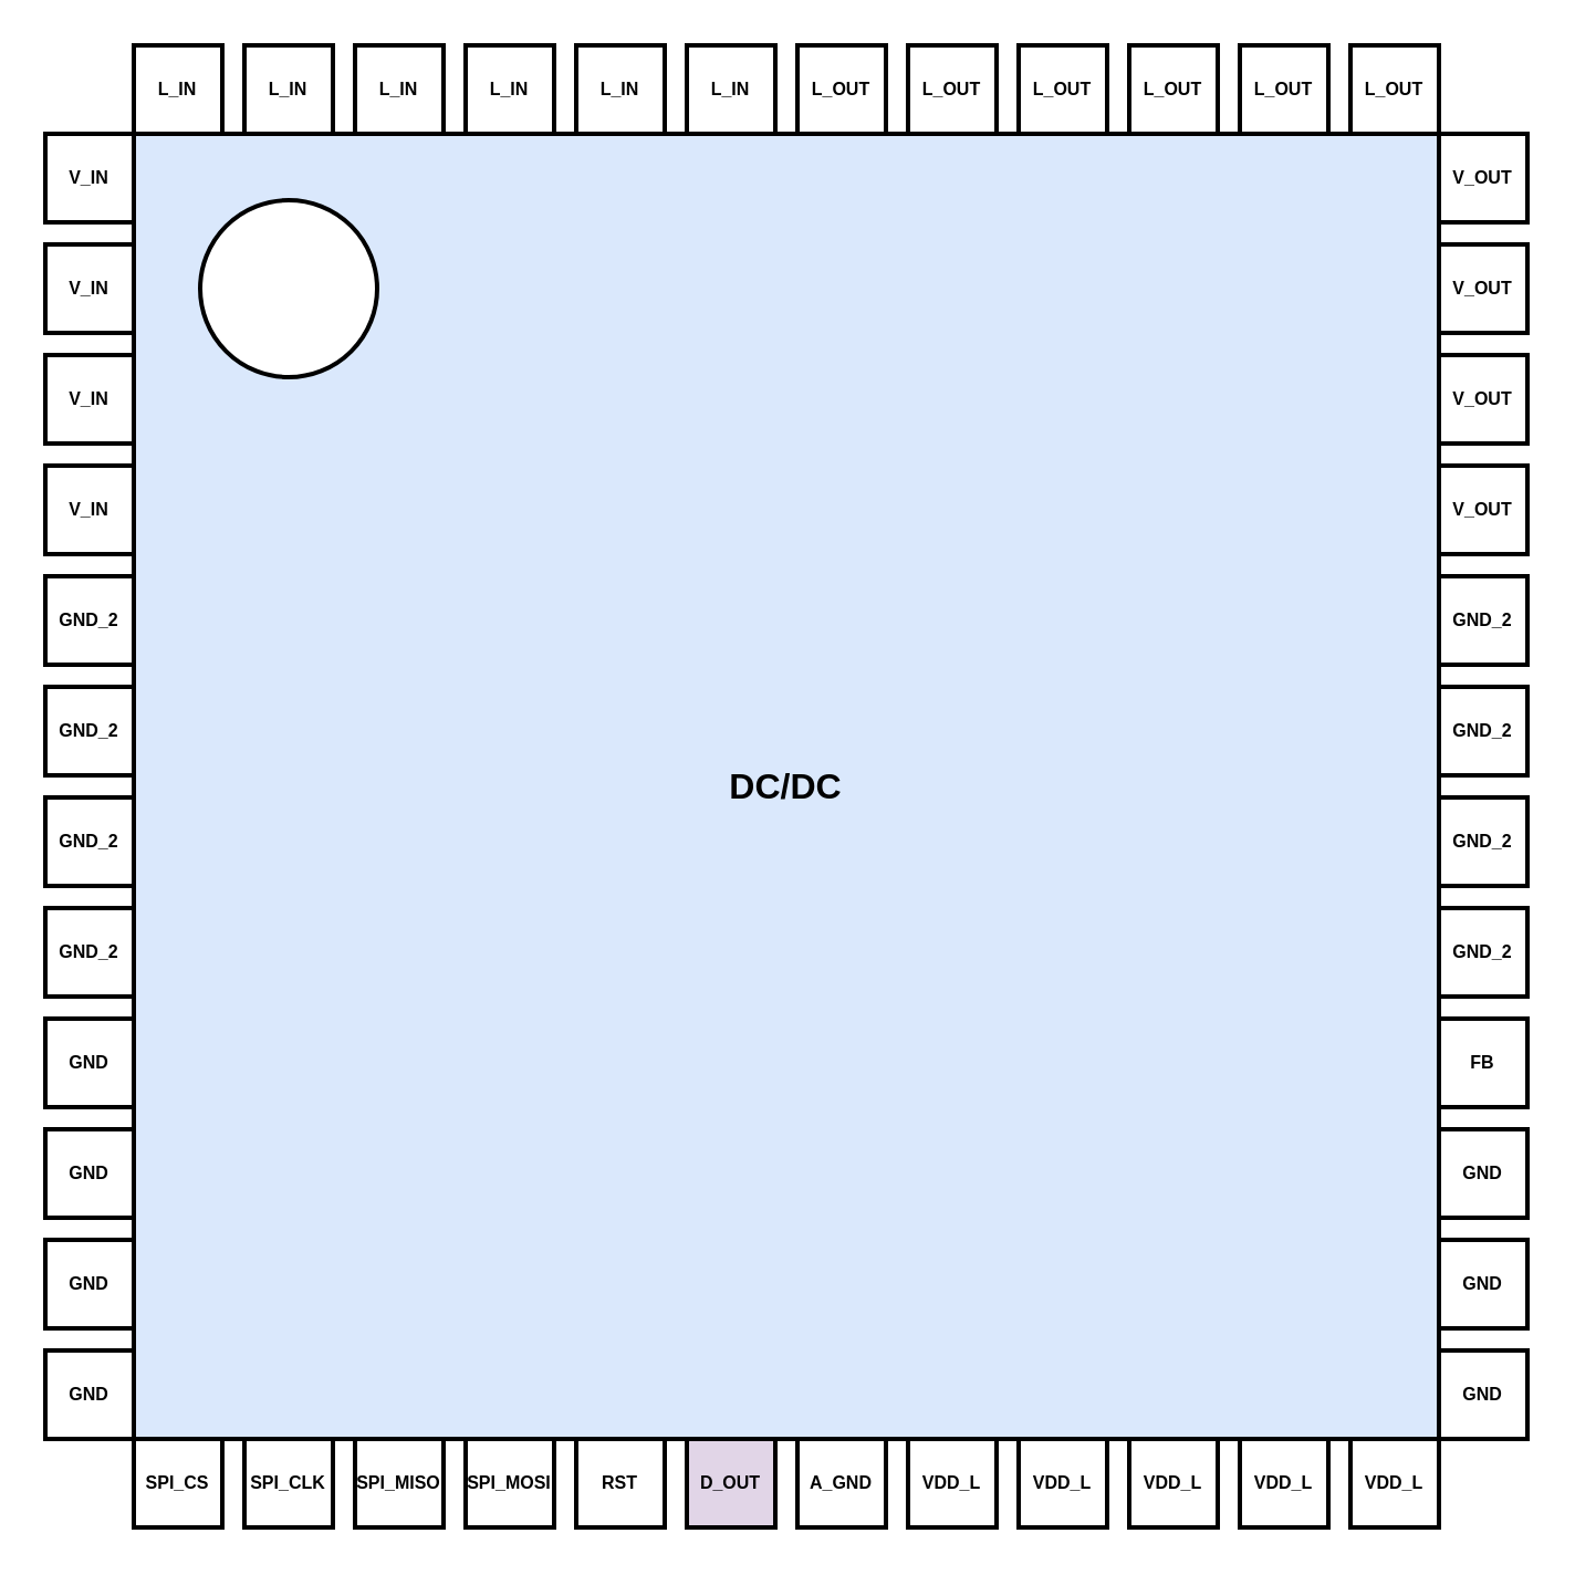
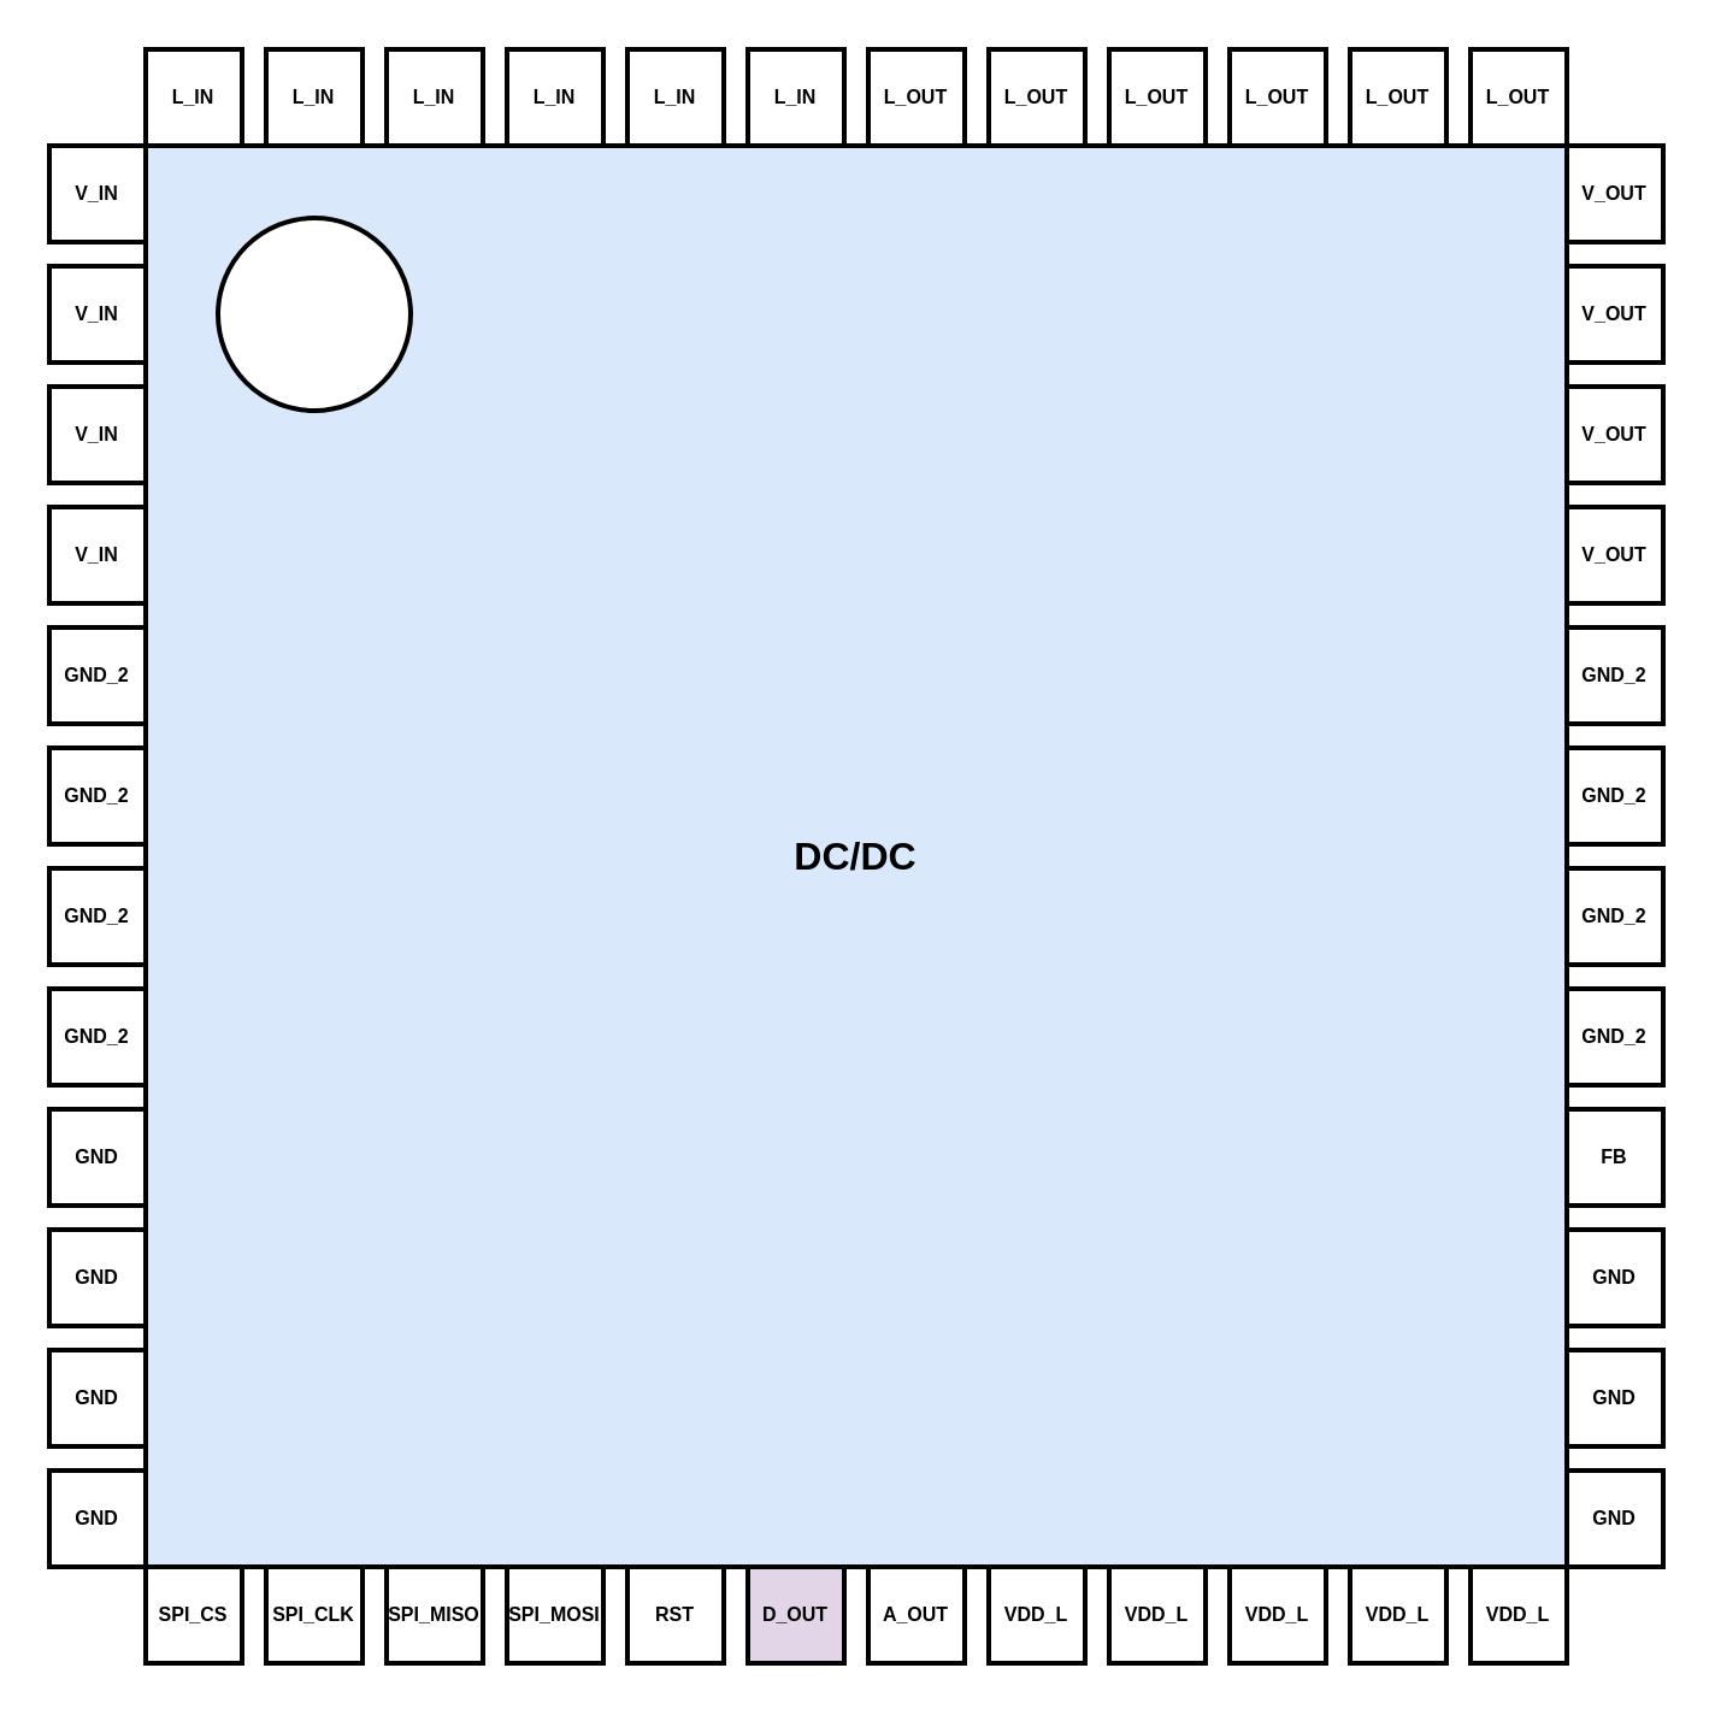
  <mxCell id="0" />
  <mxCell id="1" parent="0" />
  <mxCell id="2" value="&lt;font style=&quot;font-size: 16px;&quot;&gt;DC/DC&lt;/font&gt;" style="whiteSpace=wrap;html=1;aspect=fixed;fontSize=8;fontStyle=1;strokeWidth=2;fillColor=#dae8fc;" parent="1" vertex="1"><mxGeometry x="60" y="60" width="590" height="590" as="geometry" /></mxCell>
  <mxCell id="3" value="" style="group;fontSize=8;fontStyle=1;strokeWidth=2;" parent="1" vertex="1" connectable="0"><mxGeometry x="60" y="650" width="587" height="40" as="geometry" /></mxCell>
  <mxCell id="4" value="VDD_L" style="whiteSpace=wrap;html=1;aspect=fixed;fontSize=8;fontStyle=1;strokeWidth=2;" parent="3" vertex="1"><mxGeometry x="400" width="40" height="40" as="geometry" /></mxCell>
  <mxCell id="5" value="VDD_L" style="whiteSpace=wrap;html=1;aspect=fixed;fontSize=8;fontStyle=1;strokeWidth=2;" parent="3" vertex="1"><mxGeometry x="450" width="40" height="40" as="geometry" /></mxCell>
  <mxCell id="6" value="VDD_L" style="whiteSpace=wrap;html=1;aspect=fixed;fontSize=8;fontStyle=1;strokeWidth=2;" parent="3" vertex="1"><mxGeometry x="500" width="40" height="40" as="geometry" /></mxCell>
  <mxCell id="7" value="VDD_L" style="whiteSpace=wrap;html=1;aspect=fixed;fontSize=8;fontStyle=1;strokeWidth=2;" parent="3" vertex="1"><mxGeometry x="550" width="40" height="40" as="geometry" /></mxCell>
  <mxCell id="8" value="GND" style="whiteSpace=wrap;html=1;aspect=fixed;fontSize=8;fontStyle=1;strokeWidth=2;" parent="3" vertex="1"><mxGeometry width="40" height="40" as="geometry" /></mxCell>
  <mxCell id="9" value="GND" style="whiteSpace=wrap;html=1;aspect=fixed;fontSize=8;fontStyle=1;strokeWidth=2;" parent="3" vertex="1"><mxGeometry x="50" width="40" height="40" as="geometry" /></mxCell>
  <mxCell id="10" value="GND" style="whiteSpace=wrap;html=1;aspect=fixed;fontSize=8;fontStyle=1;strokeWidth=2;" parent="3" vertex="1"><mxGeometry x="100" width="40" height="40" as="geometry" /></mxCell>
  <mxCell id="11" value="GND" style="whiteSpace=wrap;html=1;aspect=fixed;fontSize=8;fontStyle=1;strokeWidth=2;" parent="3" vertex="1"><mxGeometry x="150" width="40" height="40" as="geometry" /></mxCell>
  <mxCell id="12" value="GND" style="whiteSpace=wrap;html=1;aspect=fixed;fontSize=8;fontStyle=1;strokeWidth=2;" parent="3" vertex="1"><mxGeometry x="200" width="40" height="40" as="geometry" /></mxCell>
  <mxCell id="13" value="GND" style="whiteSpace=wrap;html=1;aspect=fixed;fontSize=8;fontStyle=1;strokeWidth=2;" parent="3" vertex="1"><mxGeometry x="250" width="40" height="40" as="geometry" /></mxCell>
  <mxCell id="14" value="GND" style="whiteSpace=wrap;html=1;aspect=fixed;fontSize=8;fontStyle=1;strokeWidth=2;" parent="3" vertex="1"><mxGeometry x="300" width="40" height="40" as="geometry" /></mxCell>
  <mxCell id="15" value="GND" style="whiteSpace=wrap;html=1;aspect=fixed;fontSize=8;fontStyle=1;strokeWidth=2;" parent="3" vertex="1"><mxGeometry x="350" width="40" height="40" as="geometry" /></mxCell>
  <mxCell id="16" value="SPI_CS" style="whiteSpace=wrap;html=1;aspect=fixed;fontSize=8;fontStyle=1;strokeWidth=2;" parent="3" vertex="1"><mxGeometry width="40" height="40" as="geometry" /></mxCell>
  <mxCell id="17" value="SPI_CLK" style="whiteSpace=wrap;html=1;aspect=fixed;fontSize=8;fontStyle=1;strokeWidth=2;" parent="3" vertex="1"><mxGeometry x="50" width="40" height="40" as="geometry" /></mxCell>
  <mxCell id="18" value="SPI_MISO" style="whiteSpace=wrap;html=1;aspect=fixed;fontSize=8;fontStyle=1;strokeWidth=2;" parent="3" vertex="1"><mxGeometry x="100" width="40" height="40" as="geometry" /></mxCell>
  <mxCell id="19" value="SPI_MOSI" style="whiteSpace=wrap;html=1;aspect=fixed;fontSize=8;fontStyle=1;strokeWidth=2;" parent="3" vertex="1"><mxGeometry x="150" width="40" height="40" as="geometry" /></mxCell>
  <mxCell id="20" value="RST" style="whiteSpace=wrap;html=1;aspect=fixed;fontSize=8;fontStyle=1;strokeWidth=2;" parent="3" vertex="1"><mxGeometry x="200" width="40" height="40" as="geometry" /></mxCell>
  <mxCell id="21" value="D_OUT" style="whiteSpace=wrap;html=1;aspect=fixed;fontSize=8;fontStyle=1;strokeWidth=2;fillColor=#e1d5e7;" parent="3" vertex="1"><mxGeometry x="250" width="40" height="40" as="geometry" /></mxCell>
- <mxCell id="22" value="A_GND" style="whiteSpace=wrap;html=1;aspect=fixed;fontSize=8;fontStyle=1;strokeWidth=2;" parent="3" vertex="1"><mxGeometry x="300" width="40" height="40" as="geometry" /></mxCell>
+ <mxCell id="22" value="A_OUT" style="whiteSpace=wrap;html=1;aspect=fixed;fontSize=8;fontStyle=1;strokeWidth=2;" parent="3" vertex="1"><mxGeometry x="300" width="40" height="40" as="geometry" /></mxCell>
  <mxCell id="23" value="VDD_L" style="whiteSpace=wrap;html=1;aspect=fixed;fontSize=8;fontStyle=1;strokeWidth=2;" parent="3" vertex="1"><mxGeometry x="350" width="40" height="40" as="geometry" /></mxCell>
  <mxCell id="24" value="" style="group;fontSize=8;fontStyle=1;strokeWidth=2;" parent="1" vertex="1" connectable="0"><mxGeometry x="650" y="60" width="40" height="590" as="geometry" /></mxCell>
  <mxCell id="25" value="GND_2" style="whiteSpace=wrap;html=1;aspect=fixed;fontSize=8;fontStyle=1;strokeWidth=2;" parent="24" vertex="1"><mxGeometry y="200" width="40" height="40" as="geometry" /></mxCell>
  <mxCell id="26" value="GND_2" style="whiteSpace=wrap;html=1;aspect=fixed;fontSize=8;fontStyle=1;strokeWidth=2;" parent="24" vertex="1"><mxGeometry y="250" width="40" height="40" as="geometry" /></mxCell>
  <mxCell id="27" value="GND_2" style="whiteSpace=wrap;html=1;aspect=fixed;fontSize=8;fontStyle=1;strokeWidth=2;" parent="24" vertex="1"><mxGeometry y="300" width="40" height="40" as="geometry" /></mxCell>
  <mxCell id="28" value="GND_2" style="whiteSpace=wrap;html=1;aspect=fixed;fontSize=8;fontStyle=1;strokeWidth=2;" parent="24" vertex="1"><mxGeometry y="350" width="40" height="40" as="geometry" /></mxCell>
  <mxCell id="29" value="FB" style="whiteSpace=wrap;html=1;aspect=fixed;fontSize=8;fontStyle=1;strokeWidth=2;" parent="24" vertex="1"><mxGeometry y="400" width="40" height="40" as="geometry" /></mxCell>
  <mxCell id="30" value="GND" style="whiteSpace=wrap;html=1;aspect=fixed;fontSize=8;fontStyle=1;strokeWidth=2;" parent="24" vertex="1"><mxGeometry y="450" width="40" height="40" as="geometry" /></mxCell>
  <mxCell id="31" value="GND" style="whiteSpace=wrap;html=1;aspect=fixed;fontSize=8;fontStyle=1;strokeWidth=2;" parent="24" vertex="1"><mxGeometry y="500" width="40" height="40" as="geometry" /></mxCell>
  <mxCell id="32" value="GND" style="whiteSpace=wrap;html=1;aspect=fixed;fontSize=8;fontStyle=1;strokeWidth=2;" parent="24" vertex="1"><mxGeometry y="550" width="40" height="40" as="geometry" /></mxCell>
  <mxCell id="33" value="V_OUT" style="whiteSpace=wrap;html=1;aspect=fixed;fontSize=8;fontStyle=1;strokeWidth=2;" parent="24" vertex="1"><mxGeometry width="40" height="40" as="geometry" /></mxCell>
  <mxCell id="34" value="V_OUT" style="whiteSpace=wrap;html=1;aspect=fixed;fontSize=8;fontStyle=1;strokeWidth=2;" parent="24" vertex="1"><mxGeometry y="50" width="40" height="40" as="geometry" /></mxCell>
  <mxCell id="35" value="V_OUT" style="whiteSpace=wrap;html=1;aspect=fixed;fontSize=8;fontStyle=1;strokeWidth=2;" parent="24" vertex="1"><mxGeometry y="100" width="40" height="40" as="geometry" /></mxCell>
  <mxCell id="36" value="V_OUT" style="whiteSpace=wrap;html=1;aspect=fixed;fontSize=8;fontStyle=1;strokeWidth=2;" parent="24" vertex="1"><mxGeometry y="150" width="40" height="40" as="geometry" /></mxCell>
  <mxCell id="37" value="" style="group;fontSize=8;fontStyle=1;strokeWidth=2;" parent="1" vertex="1" connectable="0"><mxGeometry x="20" y="60" width="40" height="590" as="geometry" /></mxCell>
  <mxCell id="38" value="GND_2" style="whiteSpace=wrap;html=1;aspect=fixed;fontSize=8;fontStyle=1;strokeWidth=2;" parent="37" vertex="1"><mxGeometry y="200" width="40" height="40" as="geometry" /></mxCell>
  <mxCell id="39" value="GND_2" style="whiteSpace=wrap;html=1;aspect=fixed;fontSize=8;fontStyle=1;strokeWidth=2;" parent="37" vertex="1"><mxGeometry y="250" width="40" height="40" as="geometry" /></mxCell>
  <mxCell id="40" value="GND_2" style="whiteSpace=wrap;html=1;aspect=fixed;fontSize=8;fontStyle=1;strokeWidth=2;" parent="37" vertex="1"><mxGeometry y="300" width="40" height="40" as="geometry" /></mxCell>
  <mxCell id="41" value="GND_2" style="whiteSpace=wrap;html=1;aspect=fixed;fontSize=8;fontStyle=1;strokeWidth=2;" parent="37" vertex="1"><mxGeometry y="350" width="40" height="40" as="geometry" /></mxCell>
  <mxCell id="42" value="GND" style="whiteSpace=wrap;html=1;aspect=fixed;fontSize=8;fontStyle=1;strokeWidth=2;" parent="37" vertex="1"><mxGeometry y="400" width="40" height="40" as="geometry" /></mxCell>
  <mxCell id="43" value="GND" style="whiteSpace=wrap;html=1;aspect=fixed;fontSize=8;fontStyle=1;strokeWidth=2;" parent="37" vertex="1"><mxGeometry y="450" width="40" height="40" as="geometry" /></mxCell>
  <mxCell id="44" value="GND" style="whiteSpace=wrap;html=1;aspect=fixed;fontSize=8;fontStyle=1;strokeWidth=2;" parent="37" vertex="1"><mxGeometry y="500" width="40" height="40" as="geometry" /></mxCell>
  <mxCell id="45" value="GND" style="whiteSpace=wrap;html=1;aspect=fixed;fontSize=8;fontStyle=1;strokeWidth=2;" parent="37" vertex="1"><mxGeometry y="550" width="40" height="40" as="geometry" /></mxCell>
  <mxCell id="46" value="V_IN" style="whiteSpace=wrap;html=1;aspect=fixed;fontSize=8;fontStyle=1;strokeWidth=2;" parent="37" vertex="1"><mxGeometry width="40" height="40" as="geometry" /></mxCell>
  <mxCell id="47" value="V_IN" style="whiteSpace=wrap;html=1;aspect=fixed;fontSize=8;fontStyle=1;strokeWidth=2;" parent="37" vertex="1"><mxGeometry y="50" width="40" height="40" as="geometry" /></mxCell>
  <mxCell id="48" value="V_IN" style="whiteSpace=wrap;html=1;aspect=fixed;fontSize=8;fontStyle=1;strokeWidth=2;" parent="37" vertex="1"><mxGeometry y="100" width="40" height="40" as="geometry" /></mxCell>
  <mxCell id="49" value="V_IN" style="whiteSpace=wrap;html=1;aspect=fixed;fontSize=8;fontStyle=1;strokeWidth=2;" parent="37" vertex="1"><mxGeometry y="150" width="40" height="40" as="geometry" /></mxCell>
  <mxCell id="50" value="" style="group;fontSize=8;fontStyle=1;strokeWidth=2;" parent="1" vertex="1" connectable="0"><mxGeometry x="60" y="20" width="587" height="40" as="geometry" /></mxCell>
  <mxCell id="51" value="L_OUT" style="whiteSpace=wrap;html=1;aspect=fixed;fontSize=8;fontStyle=1;strokeWidth=2;" parent="50" vertex="1"><mxGeometry x="400" width="40" height="40" as="geometry" /></mxCell>
  <mxCell id="52" value="L_OUT" style="whiteSpace=wrap;html=1;aspect=fixed;fontSize=8;fontStyle=1;strokeWidth=2;" parent="50" vertex="1"><mxGeometry x="450" width="40" height="40" as="geometry" /></mxCell>
  <mxCell id="53" value="L_OUT" style="whiteSpace=wrap;html=1;aspect=fixed;fontSize=8;fontStyle=1;strokeWidth=2;" parent="50" vertex="1"><mxGeometry x="500" width="40" height="40" as="geometry" /></mxCell>
  <mxCell id="54" value="L_OUT" style="whiteSpace=wrap;html=1;aspect=fixed;fontSize=8;fontStyle=1;strokeWidth=2;" parent="50" vertex="1"><mxGeometry x="550" width="40" height="40" as="geometry" /></mxCell>
  <mxCell id="55" value="GND" style="whiteSpace=wrap;html=1;aspect=fixed;fontSize=8;fontStyle=1;strokeWidth=2;" parent="50" vertex="1"><mxGeometry width="40" height="40" as="geometry" /></mxCell>
  <mxCell id="56" value="GND" style="whiteSpace=wrap;html=1;aspect=fixed;fontSize=8;fontStyle=1;strokeWidth=2;" parent="50" vertex="1"><mxGeometry x="50" width="40" height="40" as="geometry" /></mxCell>
  <mxCell id="57" value="GND" style="whiteSpace=wrap;html=1;aspect=fixed;fontSize=8;fontStyle=1;strokeWidth=2;" parent="50" vertex="1"><mxGeometry x="100" width="40" height="40" as="geometry" /></mxCell>
  <mxCell id="58" value="GND" style="whiteSpace=wrap;html=1;aspect=fixed;fontSize=8;fontStyle=1;strokeWidth=2;" parent="50" vertex="1"><mxGeometry x="150" width="40" height="40" as="geometry" /></mxCell>
  <mxCell id="59" value="GND" style="whiteSpace=wrap;html=1;aspect=fixed;fontSize=8;fontStyle=1;strokeWidth=2;" parent="50" vertex="1"><mxGeometry x="200" width="40" height="40" as="geometry" /></mxCell>
  <mxCell id="60" value="GND" style="whiteSpace=wrap;html=1;aspect=fixed;fontSize=8;fontStyle=1;strokeWidth=2;" parent="50" vertex="1"><mxGeometry x="250" width="40" height="40" as="geometry" /></mxCell>
  <mxCell id="61" value="GND" style="whiteSpace=wrap;html=1;aspect=fixed;fontSize=8;fontStyle=1;strokeWidth=2;" parent="50" vertex="1"><mxGeometry x="300" width="40" height="40" as="geometry" /></mxCell>
  <mxCell id="62" value="GND" style="whiteSpace=wrap;html=1;aspect=fixed;fontSize=8;fontStyle=1;strokeWidth=2;" parent="50" vertex="1"><mxGeometry x="350" width="40" height="40" as="geometry" /></mxCell>
  <mxCell id="63" value="L_IN" style="whiteSpace=wrap;html=1;aspect=fixed;fontSize=8;fontStyle=1;strokeWidth=2;" parent="50" vertex="1"><mxGeometry width="40" height="40" as="geometry" /></mxCell>
  <mxCell id="64" value="L_IN" style="whiteSpace=wrap;html=1;aspect=fixed;fontSize=8;fontStyle=1;strokeWidth=2;" parent="50" vertex="1"><mxGeometry x="50" width="40" height="40" as="geometry" /></mxCell>
  <mxCell id="65" value="L_IN" style="whiteSpace=wrap;html=1;aspect=fixed;fontSize=8;fontStyle=1;strokeWidth=2;" parent="50" vertex="1"><mxGeometry x="100" width="40" height="40" as="geometry" /></mxCell>
  <mxCell id="66" value="L_IN" style="whiteSpace=wrap;html=1;aspect=fixed;fontSize=8;fontStyle=1;strokeWidth=2;" parent="50" vertex="1"><mxGeometry x="150" width="40" height="40" as="geometry" /></mxCell>
  <mxCell id="67" value="L_IN" style="whiteSpace=wrap;html=1;aspect=fixed;fontSize=8;fontStyle=1;strokeWidth=2;" parent="50" vertex="1"><mxGeometry x="200" width="40" height="40" as="geometry" /></mxCell>
  <mxCell id="68" value="L_IN" style="whiteSpace=wrap;html=1;aspect=fixed;fontSize=8;fontStyle=1;strokeWidth=2;" parent="50" vertex="1"><mxGeometry x="250" width="40" height="40" as="geometry" /></mxCell>
  <mxCell id="69" value="L_OUT" style="whiteSpace=wrap;html=1;aspect=fixed;fontSize=8;fontStyle=1;strokeWidth=2;" parent="50" vertex="1"><mxGeometry x="300" width="40" height="40" as="geometry" /></mxCell>
  <mxCell id="70" value="L_OUT" style="whiteSpace=wrap;html=1;aspect=fixed;fontSize=8;fontStyle=1;strokeWidth=2;" parent="50" vertex="1"><mxGeometry x="350" width="40" height="40" as="geometry" /></mxCell>
  <mxCell id="71" value="" style="ellipse;whiteSpace=wrap;html=1;aspect=fixed;fontStyle=1;strokeWidth=2;" parent="1" vertex="1"><mxGeometry x="90" width="80" height="80" as="geometry" y="90" /></mxCell>
